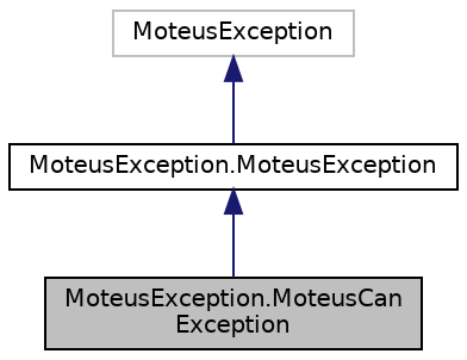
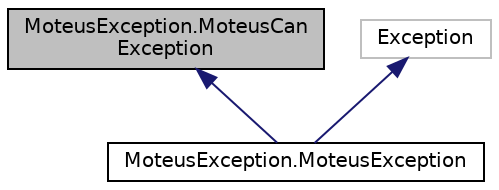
  digraph {
    node [color=black fillcolor=white fontname=Helvetica fontsize=10 shape=record style=filled]
    edge [color=midnightblue dir=back fontname=Helvetica fontsize=10 labelfontname=Helvetica labelfontsize=10 style=solid]
    n1 [fillcolor=grey75 fontcolor=black height=0.2 label="MoteusException.MoteusCan\lException" width=0.4]
    n2 [height=0.2 label="MoteusException.MoteusException" width=0.4]
-   n3 [color=grey75 height=0.2 label=MoteusException width=0.4]
-   n2 -> n1
+   n3 [color=grey75 height=0.2 label=Exception width=0.4]
+   n1 -> n2
    n3 -> n2
  }
